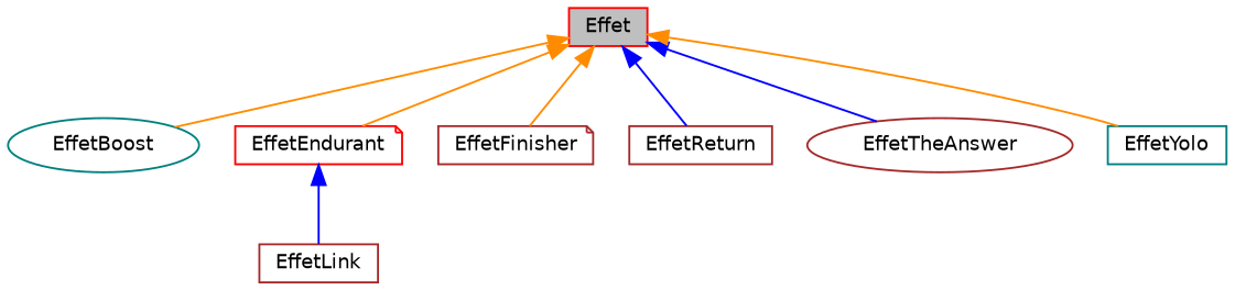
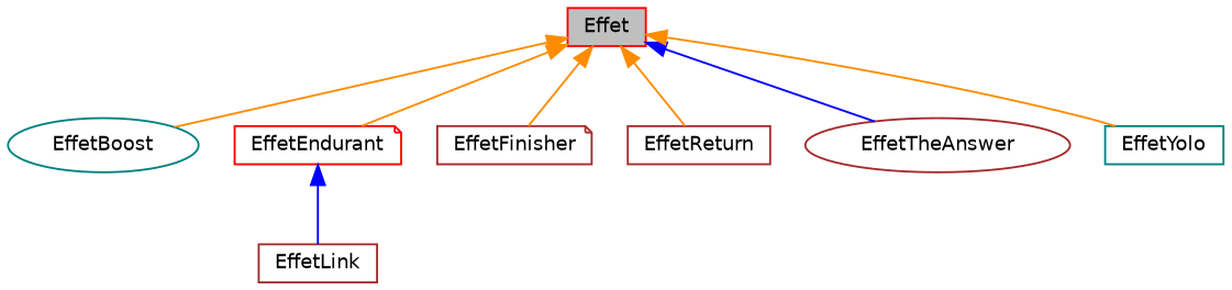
  digraph {
    node [color=brown fillcolor=white fontname=Helvetica fontsize=10 shape=box style=filled]
    edge [color=darkorange dir=back fontname=Helvetica fontsize=10 labelfontname=Helvetica labelfontsize=10 style=solid]
    n1 [color=red fillcolor=grey75 fontcolor=black height=0.2 label=Effet width=0.4]
    n2 [color=teal height=0.2 label=EffetBoost shape=ellipse width=0.4]
    n3 [color=red height=0.2 label=EffetEndurant shape=note width=0.4]
    n4 [height=0.2 label=EffetFinisher shape=note width=0.4]
    n5 [height=0.2 label=EffetReturn width=0.4]
    n6 [height=0.2 label=EffetTheAnswer shape=ellipse width=0.4]
    n7 [color=teal height=0.2 label=EffetYolo width=0.4]
    n8 [height=0.2 label=EffetLink width=0.4]
    n1 -> n2
    n1 -> n3
    n1 -> n4
-   n1 -> n5 [color=blue]
+   n1 -> n5
    n1 -> n6 [color=blue]
    n1 -> n7
    n3 -> n8 [color=blue]
  }
